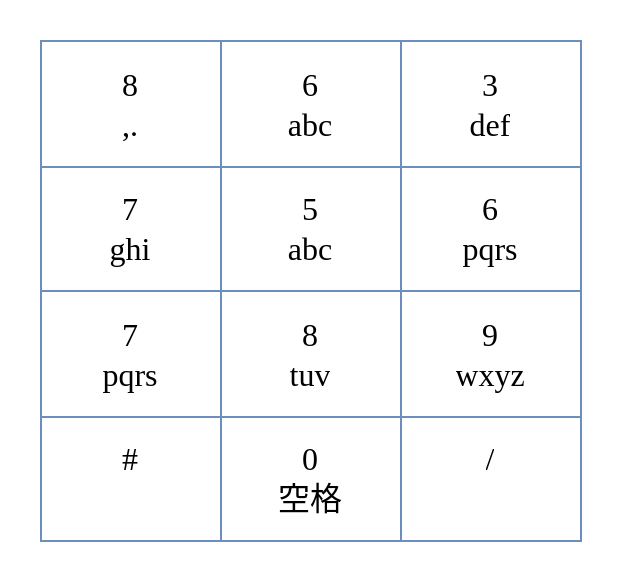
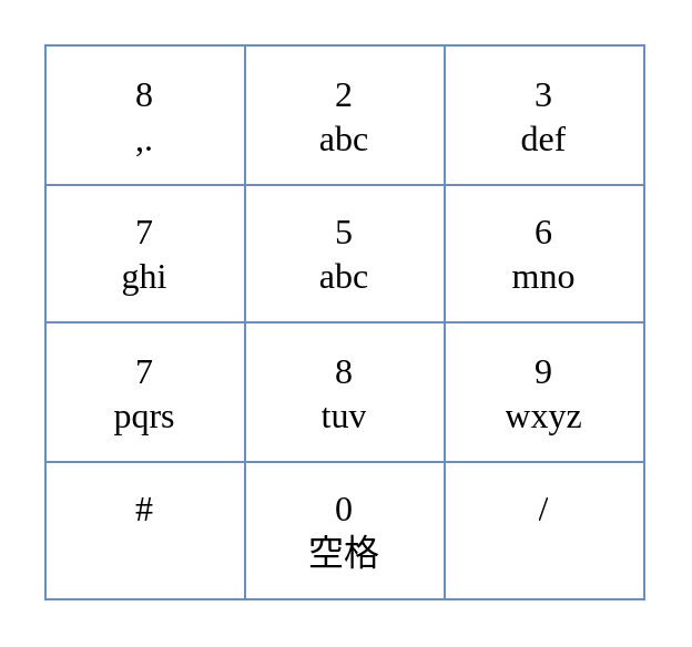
  <mxCell id="0" />
  <mxCell id="1" parent="0" />
  <mxCell id="2" value="" style="shape=table;startSize=0;container=1;collapsible=0;childLayout=tableLayout;fontSize=16;rounded=1;shadow=0;strokeColor=#6c8ebf;strokeWidth=1;fontFamily=Ubuntu;fontStyle=0;fillColor=none;" vertex="1" parent="1"><mxGeometry x="20" y="20" width="270" height="250" as="geometry" /></mxCell>
  <mxCell id="3" style="shape=tableRow;horizontal=0;startSize=0;swimlaneHead=0;swimlaneBody=0;strokeColor=inherit;top=0;left=0;bottom=0;right=0;collapsible=0;dropTarget=0;fillColor=none;points=[[0,0.5],[1,0.5]];portConstraint=eastwest;fontSize=16;rounded=1;shadow=0;strokeWidth=1;fontFamily=Ubuntu;fontStyle=0;" vertex="1" parent="2"><mxGeometry width="270" height="63" as="geometry" /></mxCell>
  <mxCell id="4" value="8&lt;div&gt;,.&lt;/div&gt;" style="shape=partialRectangle;html=1;whiteSpace=wrap;connectable=0;strokeColor=inherit;overflow=hidden;fillColor=none;top=0;left=0;bottom=0;right=0;pointerEvents=1;fontSize=16;rounded=1;shadow=0;strokeWidth=1;fontFamily=Ubuntu;fontStyle=0;" vertex="1" parent="3"><mxGeometry width="90" height="63" as="geometry"><mxRectangle width="90" height="63" as="alternateBounds" /></mxGeometry></mxCell>
- <mxCell id="5" value="6&lt;div&gt;abc&lt;/div&gt;" style="shape=partialRectangle;html=1;whiteSpace=wrap;connectable=0;strokeColor=inherit;overflow=hidden;fillColor=none;top=0;left=0;bottom=0;right=0;pointerEvents=1;fontSize=16;rounded=1;shadow=0;strokeWidth=1;fontFamily=Ubuntu;fontStyle=0;" vertex="1" parent="3"><mxGeometry x="90" width="90" height="63" as="geometry"><mxRectangle width="90" height="63" as="alternateBounds" /></mxGeometry></mxCell>
+ <mxCell id="5" value="2&lt;div&gt;abc&lt;/div&gt;" style="shape=partialRectangle;html=1;whiteSpace=wrap;connectable=0;strokeColor=inherit;overflow=hidden;fillColor=none;top=0;left=0;bottom=0;right=0;pointerEvents=1;fontSize=16;rounded=1;shadow=0;strokeWidth=1;fontFamily=Ubuntu;fontStyle=0;" vertex="1" parent="3"><mxGeometry x="90" width="90" height="63" as="geometry"><mxRectangle width="90" height="63" as="alternateBounds" /></mxGeometry></mxCell>
  <mxCell id="6" value="3&lt;div&gt;def&lt;/div&gt;" style="shape=partialRectangle;html=1;whiteSpace=wrap;connectable=0;strokeColor=inherit;overflow=hidden;fillColor=none;top=0;left=0;bottom=0;right=0;pointerEvents=1;fontSize=16;rounded=1;shadow=0;strokeWidth=1;fontFamily=Ubuntu;fontStyle=0;" vertex="1" parent="3"><mxGeometry x="180" width="90" height="63" as="geometry"><mxRectangle width="90" height="63" as="alternateBounds" /></mxGeometry></mxCell>
  <mxCell id="7" value="" style="shape=tableRow;horizontal=0;startSize=0;swimlaneHead=0;swimlaneBody=0;strokeColor=inherit;top=0;left=0;bottom=0;right=0;collapsible=0;dropTarget=0;fillColor=none;points=[[0,0.5],[1,0.5]];portConstraint=eastwest;fontSize=16;rounded=1;shadow=0;strokeWidth=1;fontFamily=Ubuntu;fontStyle=0;" vertex="1" parent="2"><mxGeometry y="63" width="270" height="62" as="geometry" /></mxCell>
  <mxCell id="8" value="7&lt;div&gt;ghi&lt;/div&gt;" style="shape=partialRectangle;html=1;whiteSpace=wrap;connectable=0;strokeColor=inherit;overflow=hidden;fillColor=none;top=0;left=0;bottom=0;right=0;pointerEvents=1;fontSize=16;rounded=1;shadow=0;strokeWidth=1;fontFamily=Ubuntu;fontStyle=0;" vertex="1" parent="7"><mxGeometry width="90" height="62" as="geometry"><mxRectangle width="90" height="62" as="alternateBounds" /></mxGeometry></mxCell>
  <mxCell id="9" value="5&lt;div&gt;abc&lt;/div&gt;" style="shape=partialRectangle;html=1;whiteSpace=wrap;connectable=0;strokeColor=inherit;overflow=hidden;fillColor=none;top=0;left=0;bottom=0;right=0;pointerEvents=1;fontSize=16;rounded=1;shadow=0;strokeWidth=1;fontFamily=Ubuntu;fontStyle=0;" vertex="1" parent="7"><mxGeometry x="90" width="90" height="62" as="geometry"><mxRectangle width="90" height="62" as="alternateBounds" /></mxGeometry></mxCell>
- <mxCell id="10" value="6&lt;div&gt;pqrs&lt;/div&gt;" style="shape=partialRectangle;html=1;whiteSpace=wrap;connectable=0;strokeColor=inherit;overflow=hidden;fillColor=none;top=0;left=0;bottom=0;right=0;pointerEvents=1;fontSize=16;rounded=1;shadow=0;strokeWidth=1;fontFamily=Ubuntu;fontStyle=0;" vertex="1" parent="7"><mxGeometry x="180" width="90" height="62" as="geometry"><mxRectangle width="90" height="62" as="alternateBounds" /></mxGeometry></mxCell>
+ <mxCell id="10" value="6&lt;div&gt;mno&lt;/div&gt;" style="shape=partialRectangle;html=1;whiteSpace=wrap;connectable=0;strokeColor=inherit;overflow=hidden;fillColor=none;top=0;left=0;bottom=0;right=0;pointerEvents=1;fontSize=16;rounded=1;shadow=0;strokeWidth=1;fontFamily=Ubuntu;fontStyle=0;" vertex="1" parent="7"><mxGeometry x="180" width="90" height="62" as="geometry"><mxRectangle width="90" height="62" as="alternateBounds" /></mxGeometry></mxCell>
  <mxCell id="11" value="" style="shape=tableRow;horizontal=0;startSize=0;swimlaneHead=0;swimlaneBody=0;strokeColor=inherit;top=0;left=0;bottom=0;right=0;collapsible=0;dropTarget=0;fillColor=none;points=[[0,0.5],[1,0.5]];portConstraint=eastwest;fontSize=16;rounded=1;shadow=0;strokeWidth=1;fontFamily=Ubuntu;fontStyle=0;" vertex="1" parent="2"><mxGeometry y="125" width="270" height="63" as="geometry" /></mxCell>
  <mxCell id="12" value="7&lt;div&gt;pqrs&lt;/div&gt;" style="shape=partialRectangle;html=1;whiteSpace=wrap;connectable=0;strokeColor=inherit;overflow=hidden;fillColor=none;top=0;left=0;bottom=0;right=0;pointerEvents=1;fontSize=16;rounded=1;shadow=0;strokeWidth=1;fontFamily=Ubuntu;fontStyle=0;" vertex="1" parent="11"><mxGeometry width="90" height="63" as="geometry"><mxRectangle width="90" height="63" as="alternateBounds" /></mxGeometry></mxCell>
  <mxCell id="13" value="8&lt;div&gt;tuv&lt;/div&gt;" style="shape=partialRectangle;html=1;whiteSpace=wrap;connectable=0;strokeColor=inherit;overflow=hidden;fillColor=none;top=0;left=0;bottom=0;right=0;pointerEvents=1;fontSize=16;rounded=1;shadow=0;strokeWidth=1;fontFamily=Ubuntu;fontStyle=0;" vertex="1" parent="11"><mxGeometry x="90" width="90" height="63" as="geometry"><mxRectangle width="90" height="63" as="alternateBounds" /></mxGeometry></mxCell>
  <mxCell id="14" value="9&lt;div&gt;wxyz&lt;/div&gt;" style="shape=partialRectangle;html=1;whiteSpace=wrap;connectable=0;strokeColor=inherit;overflow=hidden;fillColor=none;top=0;left=0;bottom=0;right=0;pointerEvents=1;fontSize=16;rounded=1;shadow=0;strokeWidth=1;fontFamily=Ubuntu;fontStyle=0;" vertex="1" parent="11"><mxGeometry x="180" width="90" height="63" as="geometry"><mxRectangle width="90" height="63" as="alternateBounds" /></mxGeometry></mxCell>
  <mxCell id="15" value="" style="shape=tableRow;horizontal=0;startSize=0;swimlaneHead=0;swimlaneBody=0;strokeColor=inherit;top=0;left=0;bottom=0;right=0;collapsible=0;dropTarget=0;fillColor=none;points=[[0,0.5],[1,0.5]];portConstraint=eastwest;fontSize=16;rounded=1;shadow=0;strokeWidth=1;fontFamily=Ubuntu;fontStyle=0;" vertex="1" parent="2"><mxGeometry y="188" width="270" height="62" as="geometry" /></mxCell>
  <mxCell id="16" value="#&lt;div&gt;&lt;br&gt;&lt;/div&gt;" style="shape=partialRectangle;html=1;whiteSpace=wrap;connectable=0;strokeColor=inherit;overflow=hidden;fillColor=none;top=0;left=0;bottom=0;right=0;pointerEvents=1;fontSize=16;rounded=1;shadow=0;strokeWidth=1;fontFamily=Ubuntu;fontStyle=0;" vertex="1" parent="15"><mxGeometry width="90" height="62" as="geometry"><mxRectangle width="90" height="62" as="alternateBounds" /></mxGeometry></mxCell>
  <mxCell id="17" value="0&lt;div&gt;空格&lt;/div&gt;" style="shape=partialRectangle;html=1;whiteSpace=wrap;connectable=0;strokeColor=inherit;overflow=hidden;fillColor=none;top=0;left=0;bottom=0;right=0;pointerEvents=1;fontSize=16;rounded=1;shadow=0;strokeWidth=1;fontFamily=Ubuntu;fontStyle=0;" vertex="1" parent="15"><mxGeometry x="90" width="90" height="62" as="geometry"><mxRectangle width="90" height="62" as="alternateBounds" /></mxGeometry></mxCell>
  <mxCell id="18" value="/&lt;div&gt;&lt;br&gt;&lt;/div&gt;" style="shape=partialRectangle;html=1;whiteSpace=wrap;connectable=0;strokeColor=inherit;overflow=hidden;fillColor=none;top=0;left=0;bottom=0;right=0;pointerEvents=1;fontSize=16;rounded=1;shadow=0;strokeWidth=1;fontFamily=Ubuntu;fontStyle=0;" vertex="1" parent="15"><mxGeometry x="180" width="90" height="62" as="geometry"><mxRectangle width="90" height="62" as="alternateBounds" /></mxGeometry></mxCell>
